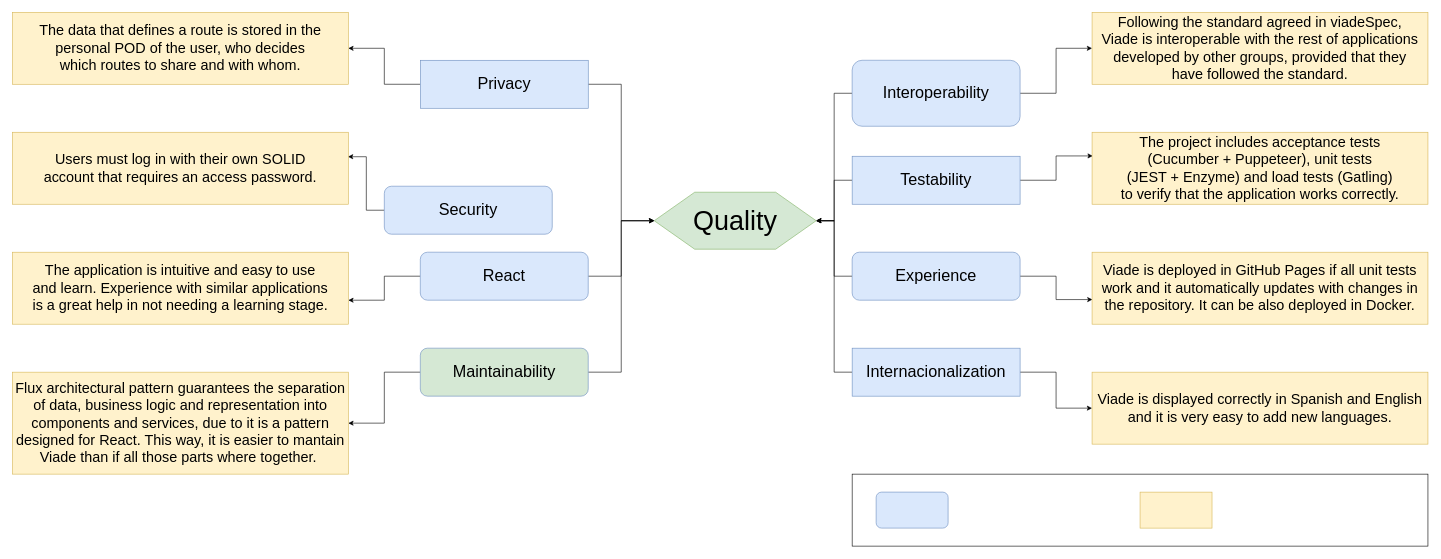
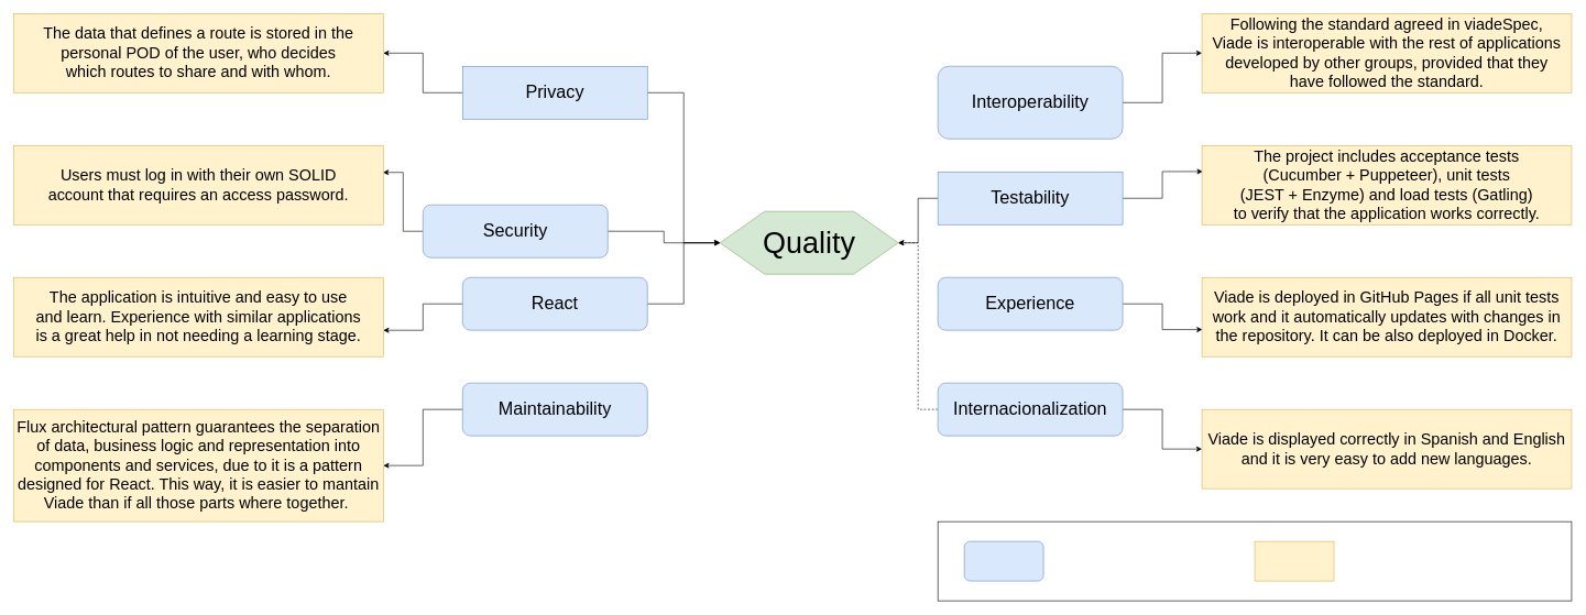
  <mxCell id="0" />
  <mxCell id="1" parent="0" />
  <mxCell id="2" value="" style="rounded=0;whiteSpace=wrap;html=1;fontSize=24;" vertex="1" parent="1"><mxGeometry x="1420" y="790" width="960" height="120" as="geometry" /></mxCell>
- <mxCell id="3" style="edgeStyle=orthogonalEdgeStyle;rounded=0;orthogonalLoop=1;jettySize=auto;html=1;entryX=0;entryY=0.5;entryDx=0;entryDy=0;" edge="1" parent="1" source="5" target="27"><mxGeometry relative="1" as="geometry" /></mxCell>
  <mxCell id="4" style="edgeStyle=orthogonalEdgeStyle;rounded=0;orthogonalLoop=1;jettySize=auto;html=1;entryX=1;entryY=0.5;entryDx=0;entryDy=0;fontSize=24;" edge="1" parent="1" source="5" target="31"><mxGeometry relative="1" as="geometry" /></mxCell>
- <mxCell id="5" value="&lt;font style=&quot;font-size: 27px&quot;&gt;Maintainability&lt;/font&gt;" style="rounded=1;whiteSpace=wrap;html=1;fillColor=#d5e8d4;strokeColor=#6c8ebf;" vertex="1" parent="1"><mxGeometry x="700" y="580" width="280" height="80" as="geometry" /></mxCell>
+ <mxCell id="5" value="&lt;font style=&quot;font-size: 27px&quot;&gt;Maintainability&lt;/font&gt;" style="rounded=1;whiteSpace=wrap;html=1;fillColor=#dae8fc;strokeColor=#6c8ebf;" vertex="1" parent="1"><mxGeometry x="700" y="580" width="280" height="80" as="geometry" /></mxCell>
+ <mxCell id="6" style="edgeStyle=orthogonalEdgeStyle;rounded=0;orthogonalLoop=1;jettySize=auto;html=1;entryX=0;entryY=0.5;entryDx=0;entryDy=0;" edge="1" parent="1" source="8" target="27"><mxGeometry relative="1" as="geometry" /></mxCell>
  <mxCell id="7" style="edgeStyle=orthogonalEdgeStyle;rounded=0;orthogonalLoop=1;jettySize=auto;html=1;entryX=0.999;entryY=0.34;entryDx=0;entryDy=0;entryPerimeter=0;fontSize=24;" edge="1" parent="1" source="8" target="29"><mxGeometry relative="1" as="geometry" /></mxCell>
  <mxCell id="8" value="&lt;font style=&quot;font-size: 27px&quot;&gt;Security&lt;/font&gt;" style="rounded=1;whiteSpace=wrap;html=1;fillColor=#dae8fc;strokeColor=#6c8ebf;" vertex="1" parent="1"><mxGeometry x="640" y="310" width="280" height="80" as="geometry" /></mxCell>
  <mxCell id="9" style="edgeStyle=orthogonalEdgeStyle;rounded=0;orthogonalLoop=1;jettySize=auto;html=1;entryX=0;entryY=0.5;entryDx=0;entryDy=0;" edge="1" parent="1" source="11" target="27"><mxGeometry relative="1" as="geometry" /></mxCell>
  <mxCell id="10" style="edgeStyle=orthogonalEdgeStyle;rounded=0;orthogonalLoop=1;jettySize=auto;html=1;entryX=1;entryY=0.5;entryDx=0;entryDy=0;fontSize=24;" edge="1" parent="1" source="11" target="28"><mxGeometry relative="1" as="geometry" /></mxCell>
  <mxCell id="11" value="&lt;font style=&quot;font-size: 27px&quot;&gt;Privacy&lt;/font&gt;" style="whiteSpace=wrap;html=1;fillColor=#dae8fc;strokeColor=#6c8ebf;rounded=0;" vertex="1" parent="1"><mxGeometry x="700" y="100" width="280" height="80" as="geometry" /></mxCell>
  <mxCell id="12" style="edgeStyle=orthogonalEdgeStyle;rounded=0;orthogonalLoop=1;jettySize=auto;html=1;entryX=0;entryY=0.5;entryDx=0;entryDy=0;" edge="1" parent="1" source="14" target="27"><mxGeometry relative="1" as="geometry" /></mxCell>
  <mxCell id="13" style="edgeStyle=orthogonalEdgeStyle;rounded=0;orthogonalLoop=1;jettySize=auto;html=1;entryX=1;entryY=0.667;entryDx=0;entryDy=0;entryPerimeter=0;fontSize=24;" edge="1" parent="1" source="14" target="30"><mxGeometry relative="1" as="geometry" /></mxCell>
  <mxCell id="14" value="&lt;font style=&quot;font-size: 27px&quot;&gt;React&lt;/font&gt;" style="rounded=1;whiteSpace=wrap;html=1;fillColor=#dae8fc;strokeColor=#6c8ebf;" vertex="1" parent="1"><mxGeometry x="700" y="420" width="280" height="80" as="geometry" /></mxCell>
  <mxCell id="15" style="edgeStyle=orthogonalEdgeStyle;rounded=0;orthogonalLoop=1;jettySize=auto;html=1;entryX=1;entryY=0.5;entryDx=0;entryDy=0;" edge="1" parent="1" source="17" target="27"><mxGeometry relative="1" as="geometry" /></mxCell>
  <mxCell id="16" style="edgeStyle=orthogonalEdgeStyle;rounded=0;orthogonalLoop=1;jettySize=auto;html=1;entryX=0.002;entryY=0.329;entryDx=0;entryDy=0;fontSize=24;entryPerimeter=0;" edge="1" parent="1" source="17" target="33"><mxGeometry relative="1" as="geometry" /></mxCell>
  <mxCell id="17" value="&lt;font style=&quot;font-size: 27px&quot;&gt;Testability&lt;/font&gt;" style="whiteSpace=wrap;html=1;fillColor=#dae8fc;strokeColor=#6c8ebf;rounded=0;" vertex="1" parent="1"><mxGeometry x="1420" y="260" width="280" height="80" as="geometry" /></mxCell>
- <mxCell id="18" style="edgeStyle=orthogonalEdgeStyle;rounded=0;orthogonalLoop=1;jettySize=auto;html=1;entryX=1;entryY=0.5;entryDx=0;entryDy=0;" edge="1" parent="1" source="20" target="27"><mxGeometry relative="1" as="geometry" /></mxCell>
  <mxCell id="19" style="edgeStyle=orthogonalEdgeStyle;rounded=0;orthogonalLoop=1;jettySize=auto;html=1;entryX=0;entryY=0.5;entryDx=0;entryDy=0;fontSize=24;" edge="1" parent="1" source="20" target="32"><mxGeometry relative="1" as="geometry" /></mxCell>
  <mxCell id="20" value="&lt;font style=&quot;font-size: 27px&quot;&gt;Interoperability&lt;/font&gt;" style="rounded=1;whiteSpace=wrap;html=1;fillColor=#dae8fc;strokeColor=#6c8ebf;" vertex="1" parent="1"><mxGeometry x="1420" y="100" width="280" height="110" as="geometry" /></mxCell>
- <mxCell id="21" style="edgeStyle=orthogonalEdgeStyle;rounded=0;orthogonalLoop=1;jettySize=auto;html=1;entryX=1;entryY=0.5;entryDx=0;entryDy=0;" edge="1" parent="1" source="23" target="27"><mxGeometry relative="1" as="geometry" /></mxCell>
+ <mxCell id="21" style="edgeStyle=orthogonalEdgeStyle;rounded=0;orthogonalLoop=1;jettySize=auto;html=1;entryX=1;entryY=0.5;entryDx=0;entryDy=0;dashed=1;" edge="1" parent="1" source="23" target="27"><mxGeometry relative="1" as="geometry" /></mxCell>
  <mxCell id="22" style="edgeStyle=orthogonalEdgeStyle;rounded=0;orthogonalLoop=1;jettySize=auto;html=1;fontSize=24;" edge="1" parent="1" source="23" target="35"><mxGeometry relative="1" as="geometry" /></mxCell>
- <mxCell id="23" value="&lt;font style=&quot;font-size: 27px&quot;&gt;Internacionalization&lt;/font&gt;" style="whiteSpace=wrap;html=1;fillColor=#dae8fc;strokeColor=#6c8ebf;rounded=0;" vertex="1" parent="1"><mxGeometry x="1420" y="580" width="280" height="80" as="geometry" /></mxCell>
- <mxCell id="24" style="edgeStyle=orthogonalEdgeStyle;rounded=0;orthogonalLoop=1;jettySize=auto;html=1;entryX=1;entryY=0.5;entryDx=0;entryDy=0;" edge="1" parent="1" source="26" target="27"><mxGeometry relative="1" as="geometry" /></mxCell>
+ <mxCell id="23" value="&lt;font style=&quot;font-size: 27px&quot;&gt;Internacionalization&lt;/font&gt;" style="rounded=1;whiteSpace=wrap;html=1;fillColor=#dae8fc;strokeColor=#6c8ebf;" vertex="1" parent="1"><mxGeometry x="1420" y="580" width="280" height="80" as="geometry" /></mxCell>
  <mxCell id="25" style="edgeStyle=orthogonalEdgeStyle;rounded=0;orthogonalLoop=1;jettySize=auto;html=1;entryX=0.001;entryY=0.658;entryDx=0;entryDy=0;entryPerimeter=0;fontSize=24;" edge="1" parent="1" source="26" target="34"><mxGeometry relative="1" as="geometry" /></mxCell>
  <mxCell id="26" value="&lt;font style=&quot;font-size: 27px&quot;&gt;Experience&lt;/font&gt;" style="rounded=1;whiteSpace=wrap;html=1;fillColor=#dae8fc;strokeColor=#6c8ebf;" vertex="1" parent="1"><mxGeometry x="1420" y="420" width="280" height="80" as="geometry" /></mxCell>
  <mxCell id="27" value="&lt;font style=&quot;font-size: 45px&quot;&gt;Quality&lt;/font&gt;" style="shape=hexagon;perimeter=hexagonPerimeter2;whiteSpace=wrap;html=1;fillColor=#d5e8d4;strokeColor=#82b366;" vertex="1" parent="1"><mxGeometry x="1090" y="320" width="270" height="95" as="geometry" /></mxCell>
  <mxCell id="28" value="&lt;div style=&quot;font-size: 24px&quot;&gt;&lt;font style=&quot;font-size: 24px&quot;&gt;The data that defines a route is stored in the &lt;br style=&quot;font-size: 24px;&quot;&gt;&lt;/font&gt;&lt;/div&gt;&lt;div style=&quot;font-size: 24px&quot;&gt;&lt;font style=&quot;font-size: 24px&quot;&gt;personal POD of the user, who decides &lt;br style=&quot;font-size: 24px;&quot;&gt;&lt;/font&gt;&lt;/div&gt;&lt;div style=&quot;font-size: 24px&quot;&gt;&lt;font style=&quot;font-size: 24px&quot;&gt;which routes to share and with whom.&lt;/font&gt;&lt;/div&gt;" style="rounded=0;whiteSpace=wrap;html=1;fontSize=24;fillColor=#fff2cc;strokeColor=#d6b656;" vertex="1" parent="1"><mxGeometry x="20" y="20" width="560" height="120" as="geometry" /></mxCell>
  <mxCell id="29" value="&lt;div style=&quot;font-size: 24px&quot;&gt;&lt;font style=&quot;font-size: 24px&quot;&gt;Users must log in with their own SOLID &lt;br&gt;&lt;/font&gt;&lt;/div&gt;&lt;div style=&quot;font-size: 24px&quot;&gt;&lt;font style=&quot;font-size: 24px&quot;&gt;account that requires an access password.&lt;/font&gt;&lt;/div&gt;" style="rounded=0;whiteSpace=wrap;html=1;fontSize=24;fillColor=#fff2cc;strokeColor=#d6b656;" vertex="1" parent="1"><mxGeometry x="20" y="220" width="560" height="120" as="geometry" /></mxCell>
  <mxCell id="30" value="&lt;div style=&quot;font-size: 24px;&quot;&gt;&lt;font style=&quot;font-size: 24px&quot;&gt;The application is intuitive and easy to use &lt;br style=&quot;font-size: 24px;&quot;&gt;&lt;/font&gt;&lt;/div&gt;&lt;div style=&quot;font-size: 24px;&quot;&gt;&lt;font style=&quot;font-size: 24px&quot;&gt;and learn. Experience with similar applications &lt;br style=&quot;font-size: 24px;&quot;&gt;&lt;/font&gt;&lt;/div&gt;&lt;div style=&quot;font-size: 24px;&quot;&gt;&lt;font style=&quot;font-size: 24px&quot;&gt;is a great help in not needing a learning stage.&lt;/font&gt;&lt;/div&gt;" style="rounded=0;whiteSpace=wrap;html=1;fontSize=24;fillColor=#fff2cc;strokeColor=#d6b656;" vertex="1" parent="1"><mxGeometry x="20" y="420" width="560" height="120" as="geometry" /></mxCell>
  <mxCell id="31" value="Flux architectural pattern guarantees the separation of data, business logic and representation into components and services, due to it is a pattern designed for React. This way, it is easier to mantain Viade than if all those parts where together.&amp;nbsp; " style="rounded=0;whiteSpace=wrap;html=1;fontSize=24;fillColor=#fff2cc;strokeColor=#d6b656;" vertex="1" parent="1"><mxGeometry x="20" y="620" width="560" height="170" as="geometry" /></mxCell>
  <mxCell id="32" value="&lt;div&gt;Following the standard agreed in viadeSpec, &lt;br&gt;&lt;/div&gt;&lt;div&gt;Viade is interoperable with the rest of applications developed by other groups, provided that they &lt;br&gt;&lt;/div&gt;&lt;div&gt;have followed the standard.&lt;/div&gt;" style="rounded=0;whiteSpace=wrap;html=1;fontSize=24;fillColor=#fff2cc;strokeColor=#d6b656;" vertex="1" parent="1"><mxGeometry x="1820" y="20" width="560" height="120" as="geometry" /></mxCell>
  <mxCell id="33" value="&lt;div&gt;The project includes acceptance tests &lt;br&gt;&lt;/div&gt;&lt;div&gt;(Cucumber + Puppeteer), unit tests &lt;br&gt;&lt;/div&gt;&lt;div&gt;(JEST + Enzyme) and load tests (Gatling) &lt;br&gt;&lt;/div&gt;&lt;div&gt;to verify that the application works correctly.&lt;/div&gt;" style="rounded=0;whiteSpace=wrap;html=1;fontSize=24;fillColor=#fff2cc;strokeColor=#d6b656;" vertex="1" parent="1"><mxGeometry x="1820" y="220" width="560" height="120" as="geometry" /></mxCell>
  <mxCell id="34" value="Viade is deployed in GitHub Pages if all unit tests work and it automatically updates with changes in the repository. It can be also deployed in Docker." style="rounded=0;whiteSpace=wrap;html=1;fontSize=24;fillColor=#fff2cc;strokeColor=#d6b656;" vertex="1" parent="1"><mxGeometry x="1820" y="420" width="560" height="120" as="geometry" /></mxCell>
  <mxCell id="35" value="&lt;font style=&quot;font-size: 24px&quot;&gt;Viade is displayed correctly in Spanish and English and it is very easy to add new languages&lt;/font&gt;." style="rounded=0;whiteSpace=wrap;html=1;fontSize=24;fillColor=#fff2cc;strokeColor=#d6b656;" vertex="1" parent="1"><mxGeometry x="1820" y="620" width="560" height="120" as="geometry" /></mxCell>
  <mxCell id="36" value="" style="rounded=1;whiteSpace=wrap;html=1;fontSize=24;fillColor=#dae8fc;strokeColor=#6c8ebf;" vertex="1" parent="1"><mxGeometry x="1460" y="820" width="120" height="60" as="geometry" /></mxCell>
  <mxCell id="37" value="" style="rounded=0;whiteSpace=wrap;html=1;fontSize=24;fillColor=#fff2cc;strokeColor=#d6b656;" vertex="1" parent="1"><mxGeometry x="1900" y="820" width="120" height="60" as="geometry" /></mxCell>
